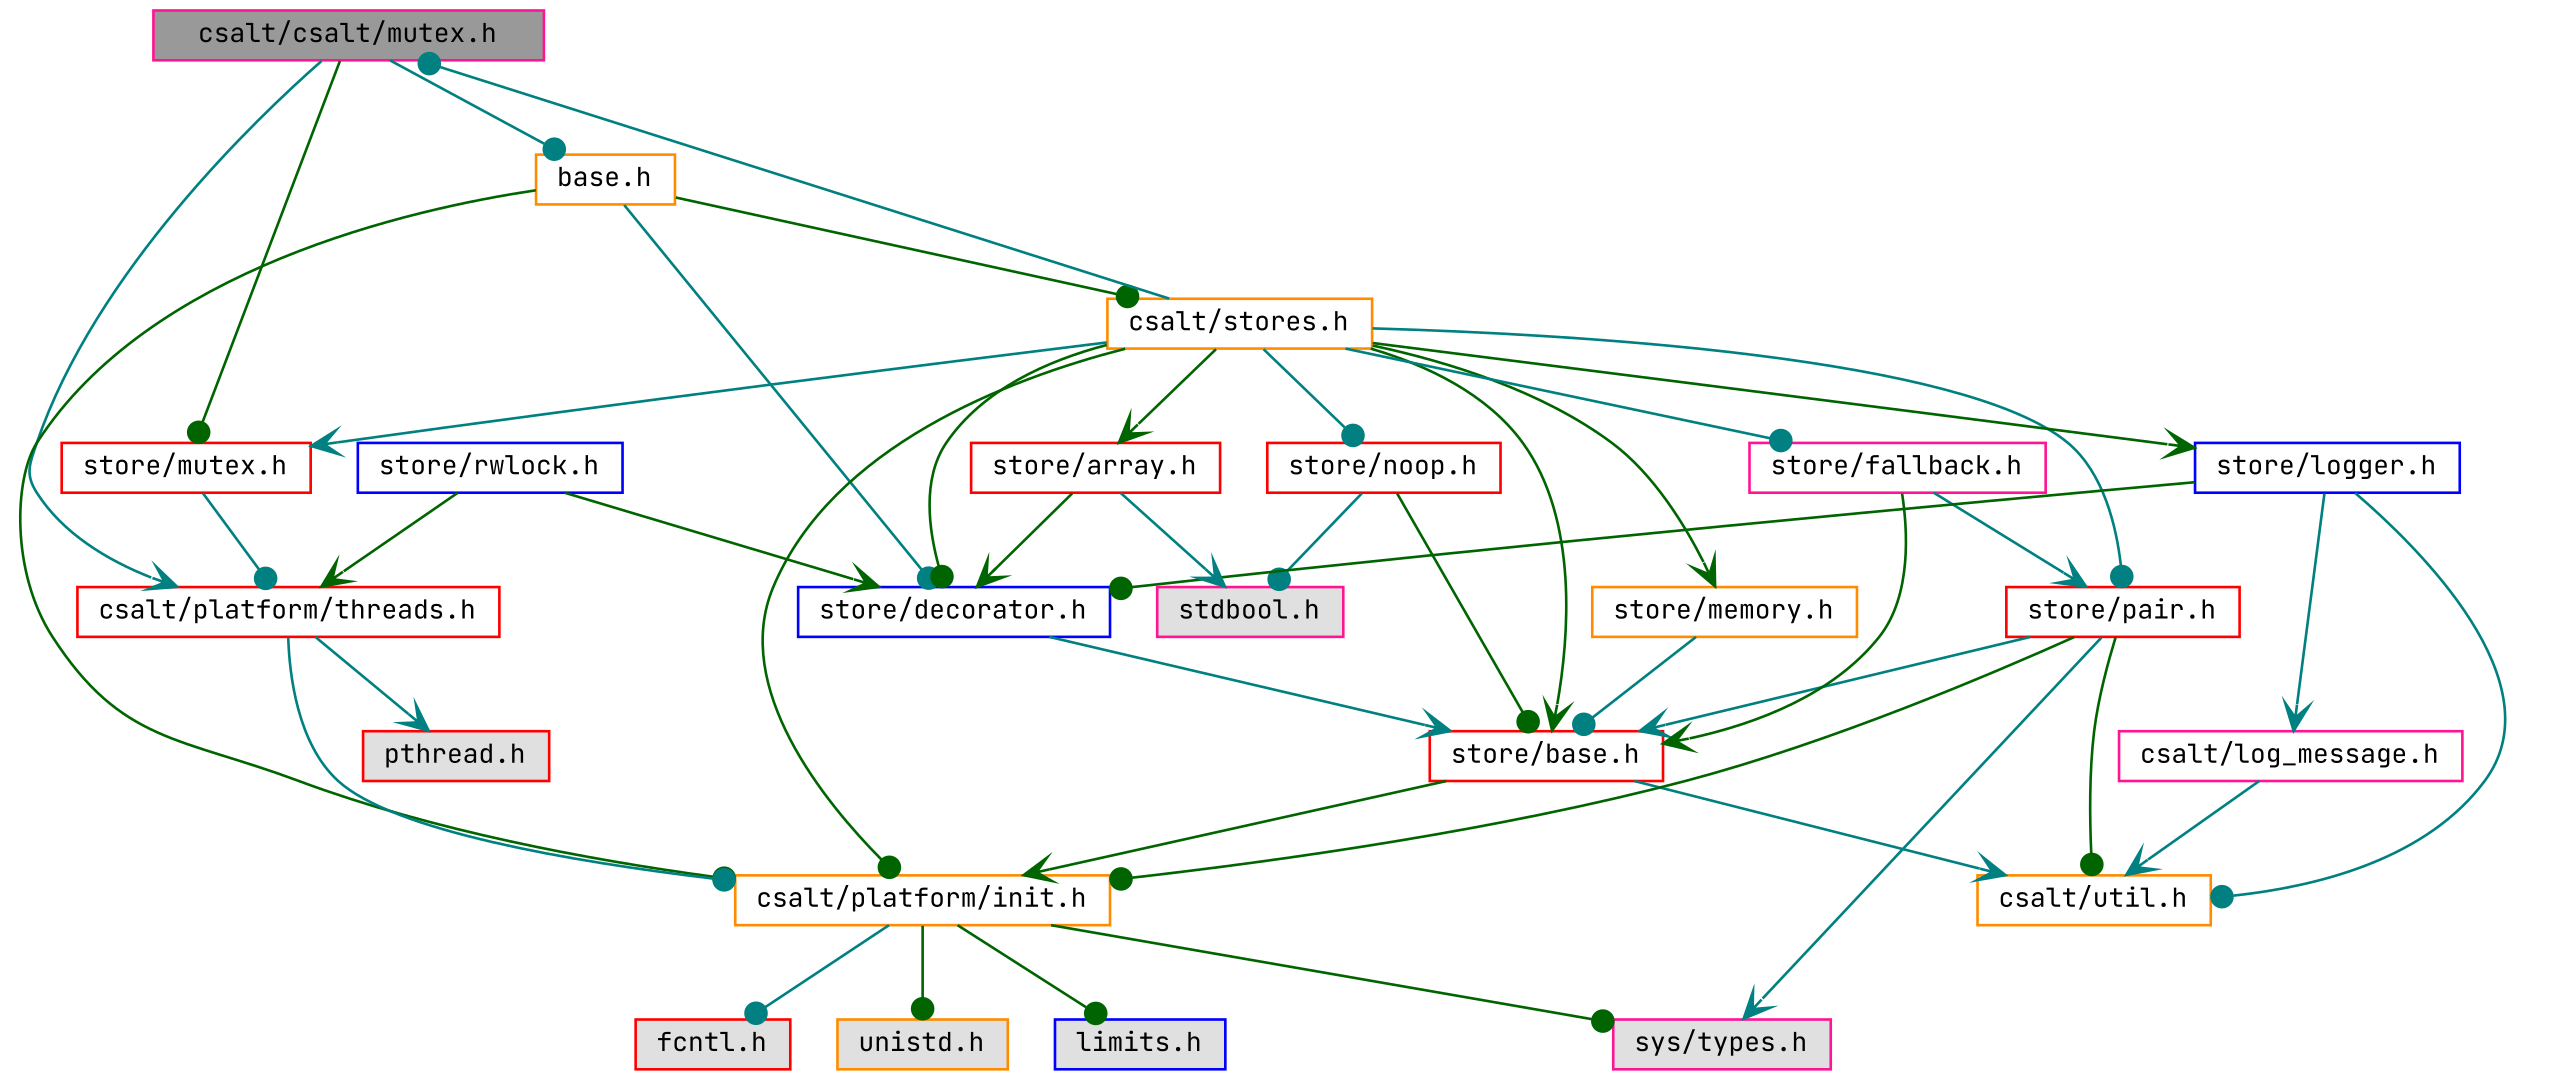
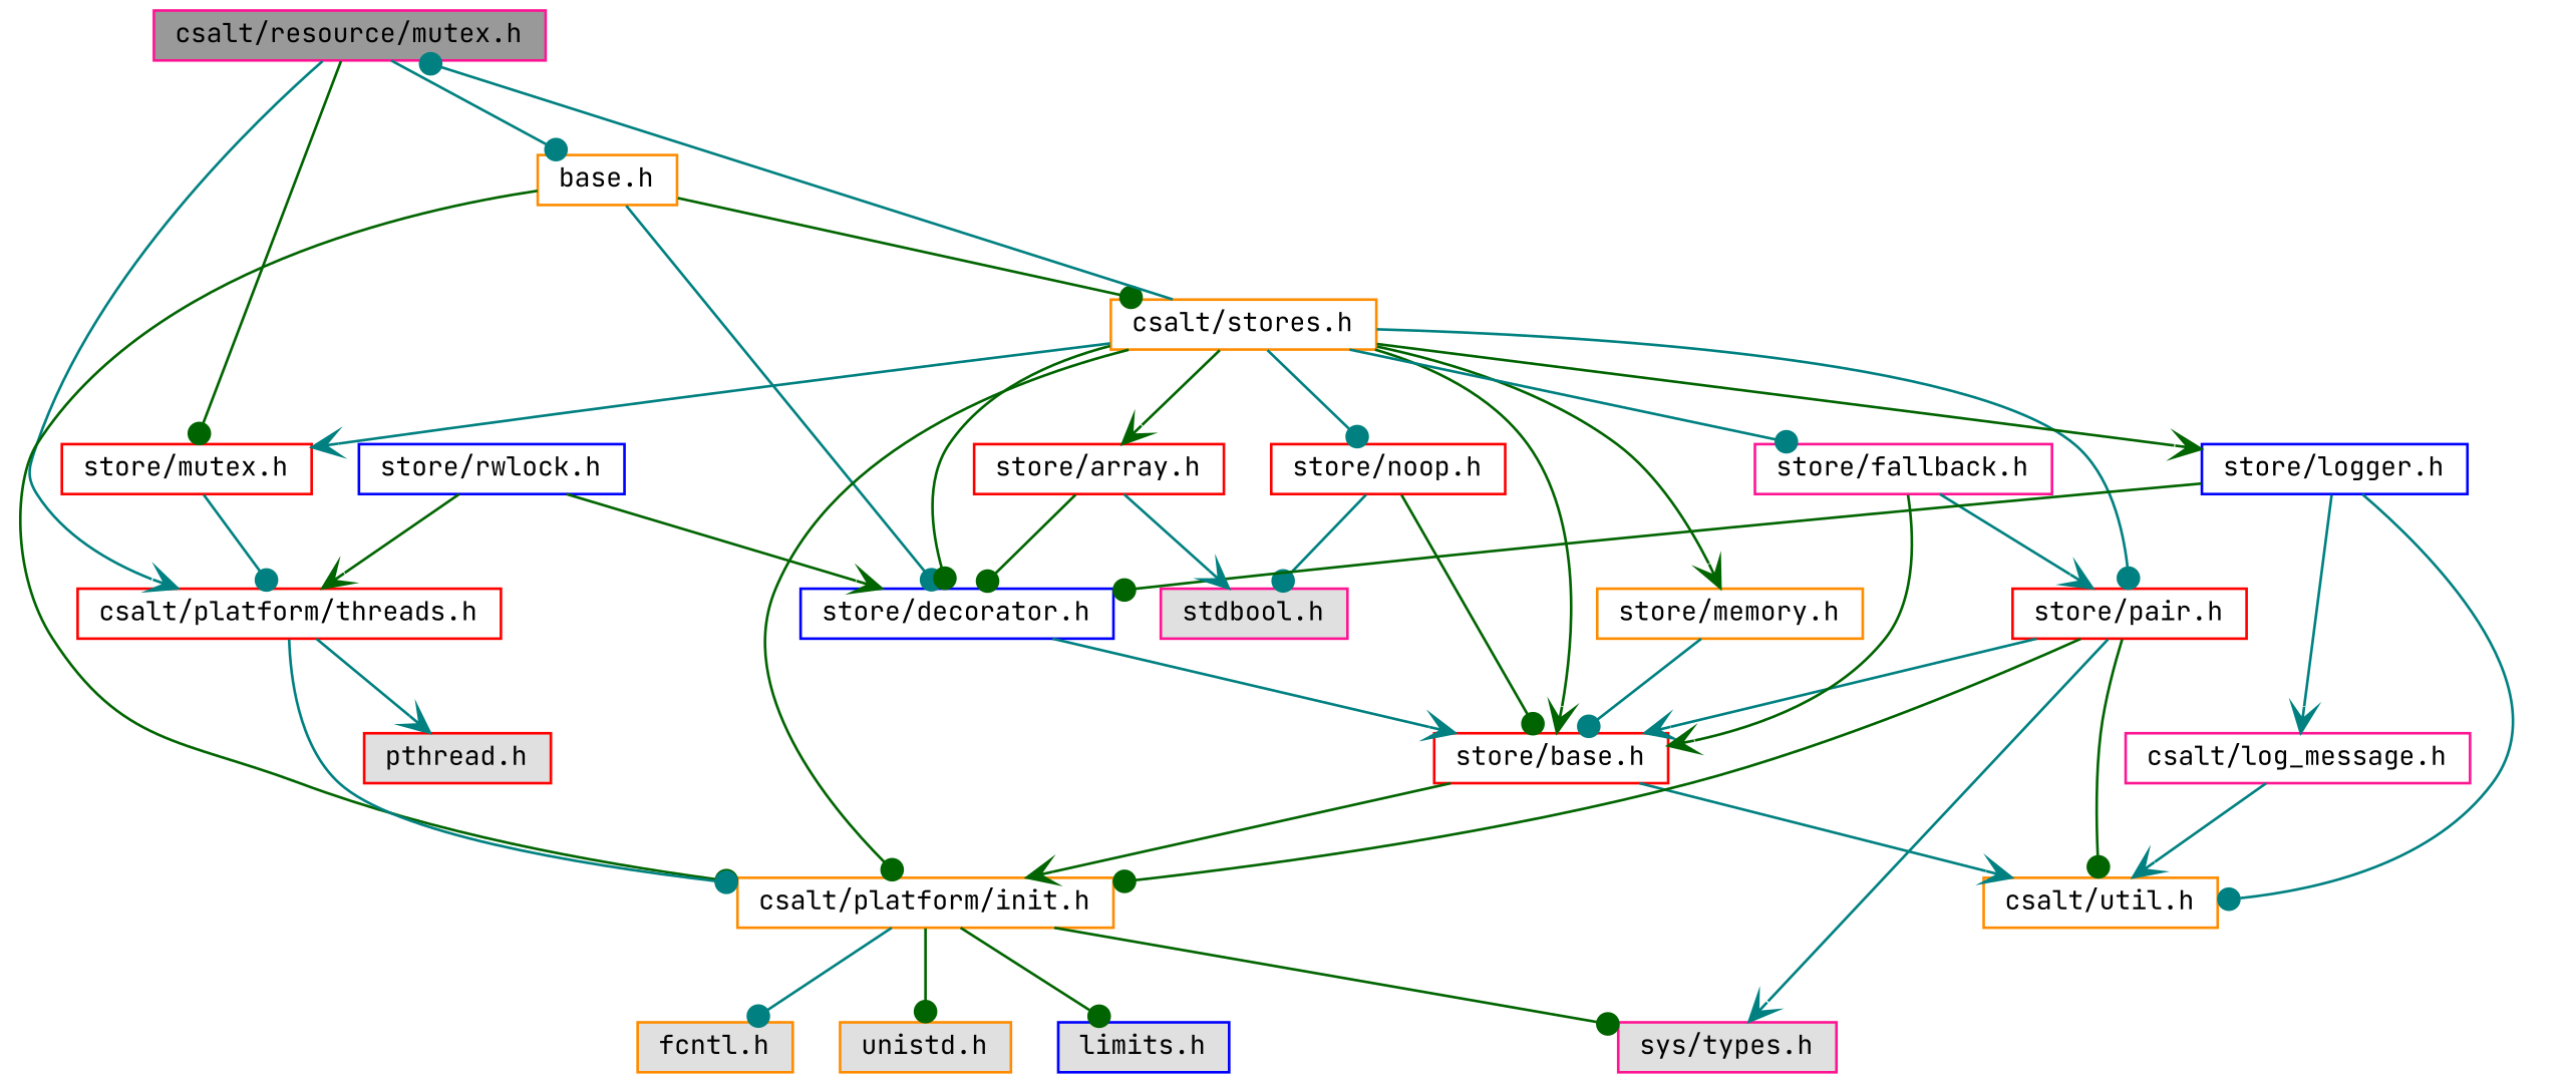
  digraph {
    fontname="JetBrains Mono"
    node [color=darkorange fillcolor=white fontname="JetBrains Mono" fontsize=10 shape=box style=filled]
    edge [arrowhead=dot color=teal fontname="JetBrains Mono" fontsize=10 labelfontname=Helvetica labelfontsize=10 style=solid]
-   n1 [color=deeppink fillcolor=grey60 fontcolor=black height=0.2 label="csalt/csalt/mutex.h" width=0.4]
+   n1 [color=deeppink fillcolor=grey60 fontcolor=black height=0.2 label="csalt/resource/mutex.h" width=0.4]
    n2 [height=0.2 label="base.h" width=0.4]
    n3 [color=red height=0.2 label="store/mutex.h" width=0.4]
    n4 [color=red height=0.2 label="csalt/platform/threads.h" width=0.4]
    n5 [height=0.2 label="csalt/platform/init.h" width=0.4]
    n6 [height=0.2 label="csalt/stores.h" width=0.4]
    n7 [color=blue height=0.2 label="store/decorator.h" width=0.4]
    n8 [color=red fillcolor="#E0E0E0" height=0.2 label="pthread.h" width=0.4]
    n9 [color=deeppink fillcolor="#E0E0E0" height=0.2 label="sys/types.h" width=0.4]
    n10 [color=blue fillcolor="#E0E0E0" height=0.2 label="limits.h" width=0.4]
-   n11 [color=red fillcolor="#E0E0E0" height=0.2 label="fcntl.h" width=0.4]
+   n11 [fillcolor="#E0E0E0" height=0.2 label="fcntl.h" width=0.4]
    n12 [fillcolor="#E0E0E0" height=0.2 label="unistd.h" width=0.4]
    n13 [color=red height=0.2 label="store/base.h" width=0.4]
    n14 [height=0.2 label="store/memory.h" width=0.4]
    n15 [color=red height=0.2 label="store/pair.h" width=0.4]
    n16 [color=red height=0.2 label="store/noop.h" width=0.4]
    n17 [color=deeppink height=0.2 label="store/fallback.h" width=0.4]
    n18 [color=blue height=0.2 label="store/logger.h" width=0.4]
    n19 [color=red height=0.2 label="store/array.h" width=0.4]
    n20 [height=0.2 label="csalt/util.h" width=0.4]
    n21 [color=deeppink fillcolor="#E0E0E0" height=0.2 label="stdbool.h" width=0.4]
    n22 [color=deeppink height=0.2 label="csalt/log_message.h" width=0.4]
    n23 [color=blue height=0.2 label="store/rwlock.h" width=0.4]
    n1 -> n2
    n1 -> n3 [color=darkgreen]
    n1 -> n4 [arrowhead=vee]
    n2 -> n5 [color=darkgreen]
    n2 -> n6 [color=darkgreen]
    n2 -> n7
    n3 -> n4
    n4 -> n5
    n4 -> n8 [arrowhead=vee]
    n5 -> n9 [color=darkgreen]
    n5 -> n10 [color=darkgreen]
    n5 -> n11
    n5 -> n12 [color=darkgreen]
    n6 -> n1
    n6 -> n3 [arrowhead=vee]
    n6 -> n5 [color=darkgreen]
    n6 -> n7 [color=darkgreen]
    n6 -> n13 [arrowhead=vee color=darkgreen]
    n6 -> n14 [arrowhead=vee color=darkgreen]
    n6 -> n15
    n6 -> n16
    n6 -> n17
    n6 -> n18 [arrowhead=vee color=darkgreen]
    n6 -> n19 [arrowhead=vee color=darkgreen]
    n7 -> n13 [arrowhead=vee]
    n13 -> n5 [arrowhead=vee color=darkgreen]
    n13 -> n20 [arrowhead=vee]
    n14 -> n13
    n15 -> n5 [color=darkgreen]
    n15 -> n9 [arrowhead=vee]
    n15 -> n13 [arrowhead=vee]
    n15 -> n20 [color=darkgreen]
    n16 -> n13 [color=darkgreen]
    n16 -> n21
    n17 -> n13 [arrowhead=vee color=darkgreen]
    n17 -> n15 [arrowhead=vee]
    n18 -> n7 [color=darkgreen]
    n18 -> n20
    n18 -> n22 [arrowhead=vee]
-   n19 -> n7 [arrowhead=vee color=darkgreen]
+   n19 -> n7 [color=darkgreen]
    n19 -> n21 [arrowhead=vee]
    n22 -> n20 [arrowhead=vee]
    n23 -> n4 [arrowhead=vee color=darkgreen]
    n23 -> n7 [arrowhead=vee color=darkgreen]
  }
